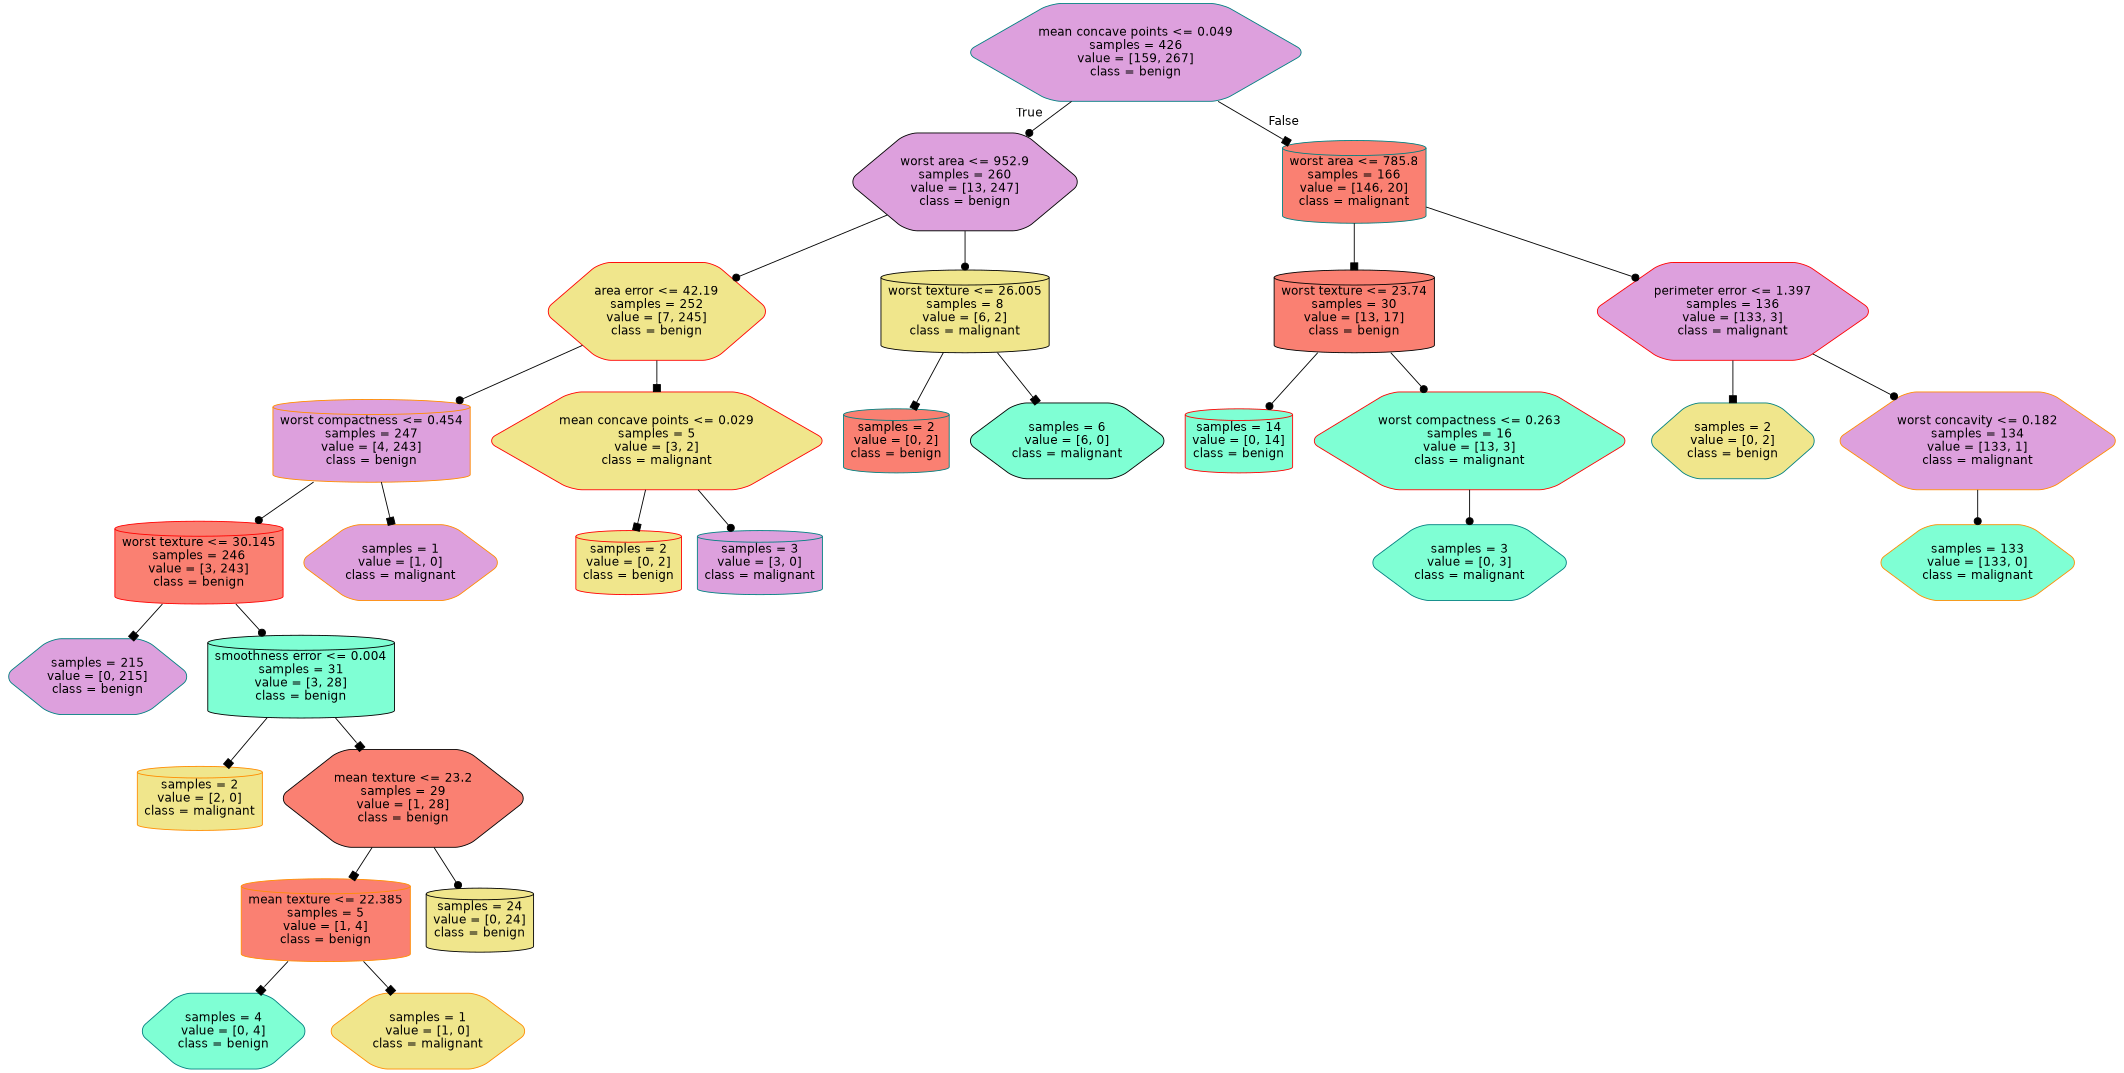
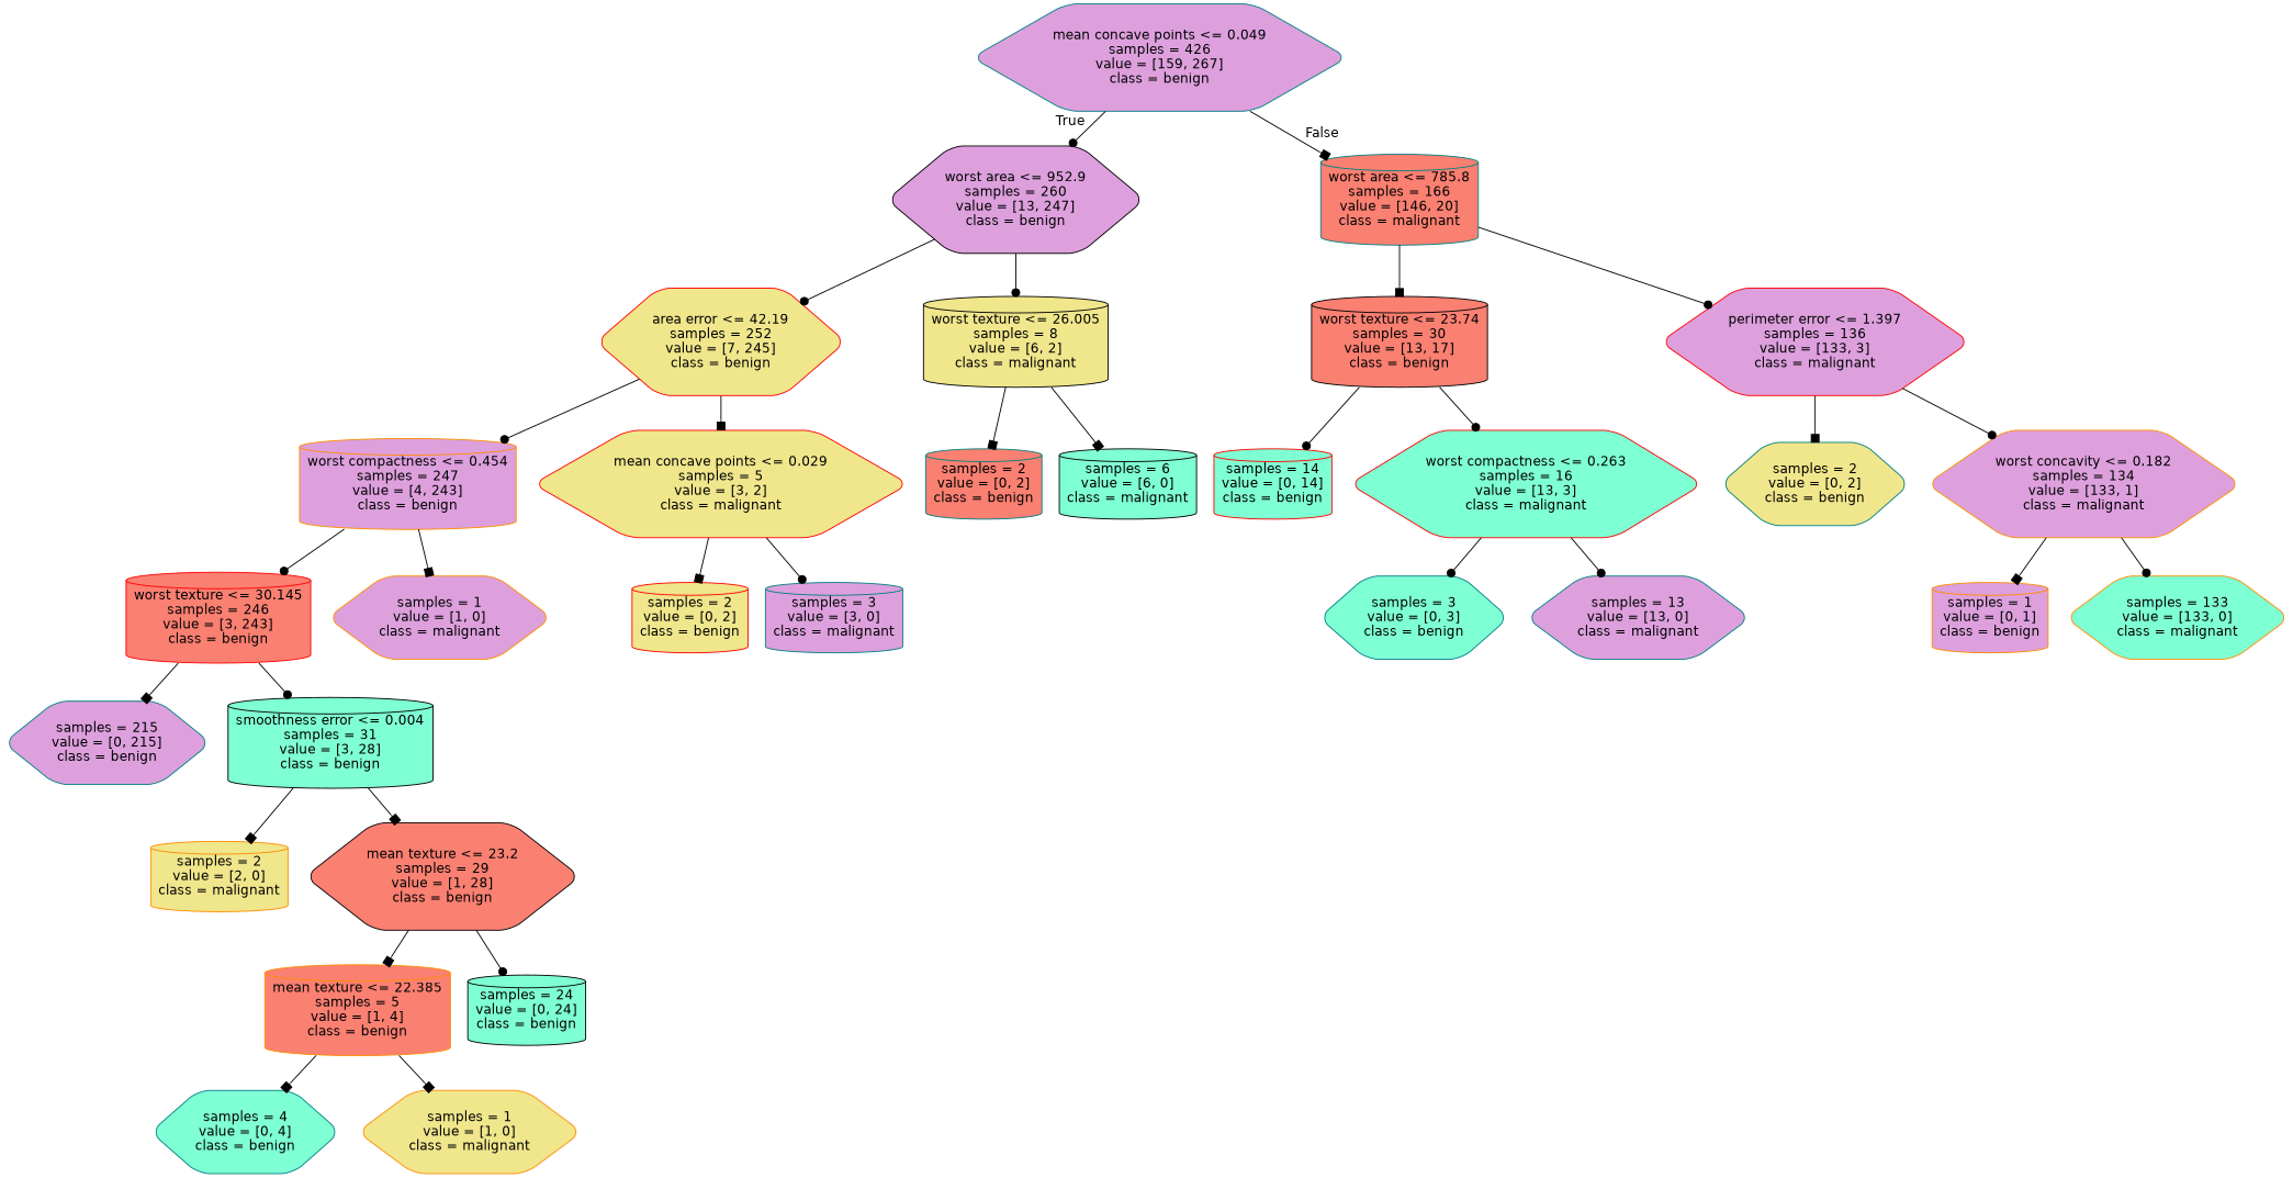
  digraph {
    node [color=teal fillcolor=plum fontname=helvetica shape=hexagon style="filled, rounded"]
    edge [arrowhead=dot fontname=helvetica]
    n1 [label="mean concave points <= 0.049\nsamples = 426\nvalue = [159, 267]\nclass = benign"]
    n2 [color=black label="worst area <= 952.9\nsamples = 260\nvalue = [13, 247]\nclass = benign"]
    n3 [fillcolor=salmon label="worst area <= 785.8\nsamples = 166\nvalue = [146, 20]\nclass = malignant" shape=cylinder]
    n4 [color=red fillcolor=khaki label="area error <= 42.19\nsamples = 252\nvalue = [7, 245]\nclass = benign"]
    n5 [color=black fillcolor=khaki label="worst texture <= 26.005\nsamples = 8\nvalue = [6, 2]\nclass = malignant" shape=cylinder]
    n6 [color=black fillcolor=salmon label="worst texture <= 23.74\nsamples = 30\nvalue = [13, 17]\nclass = benign" shape=cylinder]
    n7 [color=red label="perimeter error <= 1.397\nsamples = 136\nvalue = [133, 3]\nclass = malignant"]
    n8 [color=darkorange label="worst compactness <= 0.454\nsamples = 247\nvalue = [4, 243]\nclass = benign" shape=cylinder]
    n9 [color=red fillcolor=khaki label="mean concave points <= 0.029\nsamples = 5\nvalue = [3, 2]\nclass = malignant"]
    n10 [fillcolor=salmon label="samples = 2\nvalue = [0, 2]\nclass = benign" shape=cylinder]
-   n11 [color=black fillcolor=aquamarine label="samples = 6\nvalue = [6, 0]\nclass = malignant"]
+   n11 [color=black fillcolor=aquamarine label="samples = 6\nvalue = [6, 0]\nclass = malignant" shape=cylinder]
    n12 [color=red fillcolor=salmon label="worst texture <= 30.145\nsamples = 246\nvalue = [3, 243]\nclass = benign" shape=cylinder]
    n13 [color=darkorange label="samples = 1\nvalue = [1, 0]\nclass = malignant"]
    n14 [color=red fillcolor=khaki label="samples = 2\nvalue = [0, 2]\nclass = benign" shape=cylinder]
    n15 [label="samples = 3\nvalue = [3, 0]\nclass = malignant" shape=cylinder]
    n16 [label="samples = 215\nvalue = [0, 215]\nclass = benign"]
    n17 [color=black fillcolor=aquamarine label="smoothness error <= 0.004\nsamples = 31\nvalue = [3, 28]\nclass = benign" shape=cylinder]
    n18 [color=darkorange fillcolor=khaki label="samples = 2\nvalue = [2, 0]\nclass = malignant" shape=cylinder]
    n19 [color=black fillcolor=salmon label="mean texture <= 23.2\nsamples = 29\nvalue = [1, 28]\nclass = benign"]
    n20 [color=darkorange fillcolor=salmon label="mean texture <= 22.385\nsamples = 5\nvalue = [1, 4]\nclass = benign" shape=cylinder]
-   n21 [color=black fillcolor=khaki label="samples = 24\nvalue = [0, 24]\nclass = benign" shape=cylinder]
+   n21 [color=black fillcolor=aquamarine label="samples = 24\nvalue = [0, 24]\nclass = benign" shape=cylinder]
    n22 [fillcolor=aquamarine label="samples = 4\nvalue = [0, 4]\nclass = benign"]
    n23 [color=darkorange fillcolor=khaki label="samples = 1\nvalue = [1, 0]\nclass = malignant"]
    n24 [color=red fillcolor=aquamarine label="samples = 14\nvalue = [0, 14]\nclass = benign" shape=cylinder]
    n25 [color=red fillcolor=aquamarine label="worst compactness <= 0.263\nsamples = 16\nvalue = [13, 3]\nclass = malignant"]
    n26 [fillcolor=khaki label="samples = 2\nvalue = [0, 2]\nclass = benign"]
    n27 [color=darkorange label="worst concavity <= 0.182\nsamples = 134\nvalue = [133, 1]\nclass = malignant"]
-   n28 [fillcolor=aquamarine label="samples = 3\nvalue = [0, 3]\nclass = malignant"]
+   n28 [fillcolor=aquamarine label="samples = 3\nvalue = [0, 3]\nclass = benign"]
+   n29 [label="samples = 13\nvalue = [13, 0]\nclass = malignant"]
+   n30 [color=darkorange label="samples = 1\nvalue = [0, 1]\nclass = benign" shape=cylinder]
    n31 [color=darkorange fillcolor=aquamarine label="samples = 133\nvalue = [133, 0]\nclass = malignant"]
    n1 -> n2 [headlabel=True labelangle=45 labeldistance=2.5]
    n1 -> n3 [arrowhead=box headlabel=False labelangle=-45 labeldistance=2.5]
    n2 -> n4
    n2 -> n5
    n3 -> n6 [arrowhead=box]
    n3 -> n7
    n4 -> n8
    n4 -> n9 [arrowhead=box]
    n5 -> n10 [arrowhead=box]
    n5 -> n11 [arrowhead=box]
    n6 -> n24
    n6 -> n25
    n7 -> n26 [arrowhead=box]
    n7 -> n27
    n8 -> n12
    n8 -> n13 [arrowhead=box]
    n9 -> n14 [arrowhead=box]
    n9 -> n15
    n12 -> n16 [arrowhead=box]
    n12 -> n17
    n17 -> n18 [arrowhead=box]
    n17 -> n19 [arrowhead=box]
    n19 -> n20 [arrowhead=box]
    n19 -> n21
    n20 -> n22 [arrowhead=box]
    n20 -> n23 [arrowhead=box]
    n25 -> n28
+   n25 -> n29
+   n27 -> n30 [arrowhead=box]
    n27 -> n31
  }
